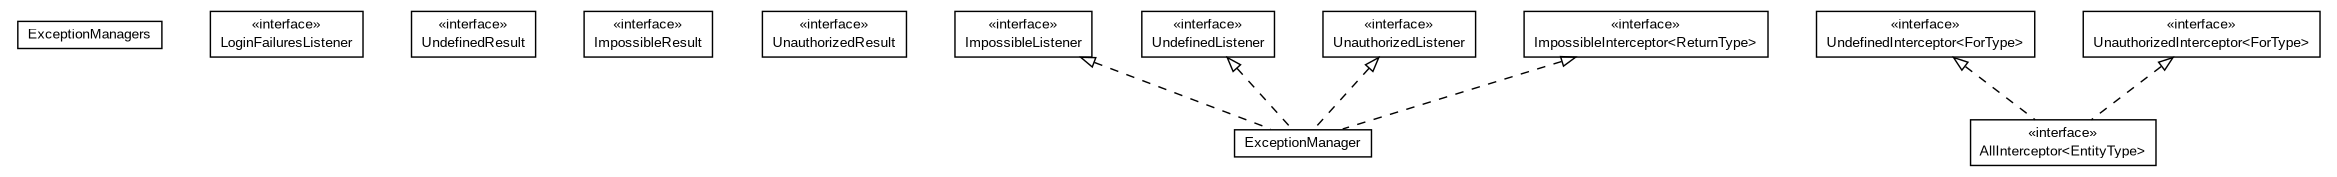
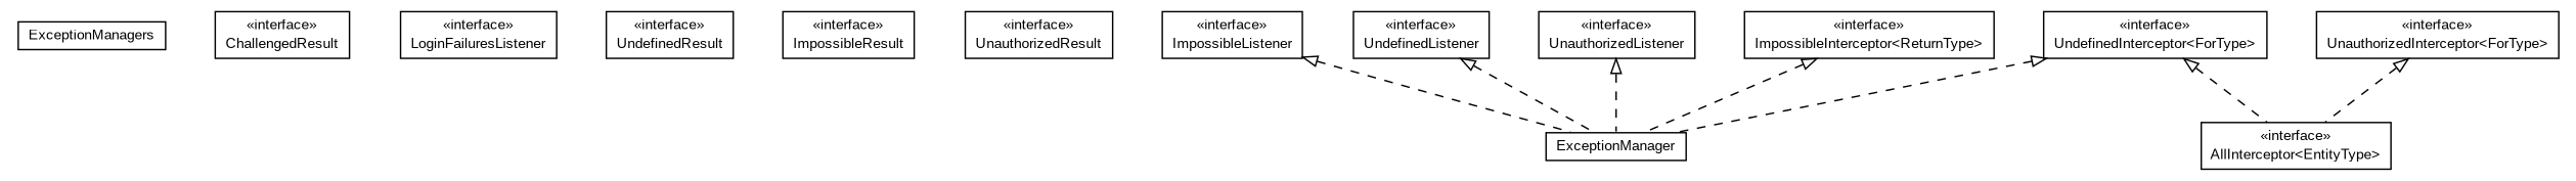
  digraph {
    nodesep=0.25
    ranksep=0.5
    node [fontcolor=black fontname=arial fontsize=10.0 shape=plaintext]
    edge [arrowtail=empty dir=back fontname=arial fontsize=10 headport=p labelfontname=arial labelfontsize=10 style=dashed tailport=p]
    n1 [label=<<table title="io.nextweb.operations.exceptions.ExceptionManagers" border="0" cellborder="1" cellspacing="0" cellpadding="2" port="p" href="./ExceptionManagers.html"> 		<tr><td><table border="0" cellspacing="0" cellpadding="1"> <tr><td align="center" balign="center"> ExceptionManagers </td></tr> 		</table></td></tr> 		</table>>]
+   n2 [label=<<table title="io.nextweb.operations.exceptions.ChallengedResult" border="0" cellborder="1" cellspacing="0" cellpadding="2" port="p" href="./ChallengedResult.html"> 		<tr><td><table border="0" cellspacing="0" cellpadding="1"> <tr><td align="center" balign="center"> &#171;interface&#187; </td></tr> <tr><td align="center" balign="center"> ChallengedResult </td></tr> 		</table></td></tr> 		</table>>]
    n3 [label=<<table title="io.nextweb.operations.exceptions.LoginFailuresListener" border="0" cellborder="1" cellspacing="0" cellpadding="2" port="p" href="./LoginFailuresListener.html"> 		<tr><td><table border="0" cellspacing="0" cellpadding="1"> <tr><td align="center" balign="center"> &#171;interface&#187; </td></tr> <tr><td align="center" balign="center"> LoginFailuresListener </td></tr> 		</table></td></tr> 		</table>>]
    n4 [label=<<table title="io.nextweb.operations.exceptions.UndefinedResult" border="0" cellborder="1" cellspacing="0" cellpadding="2" port="p" href="./UndefinedResult.html"> 		<tr><td><table border="0" cellspacing="0" cellpadding="1"> <tr><td align="center" balign="center"> &#171;interface&#187; </td></tr> <tr><td align="center" balign="center"> UndefinedResult </td></tr> 		</table></td></tr> 		</table>>]
    n5 [label=<<table title="io.nextweb.operations.exceptions.ImpossibleResult" border="0" cellborder="1" cellspacing="0" cellpadding="2" port="p" href="./ImpossibleResult.html"> 		<tr><td><table border="0" cellspacing="0" cellpadding="1"> <tr><td align="center" balign="center"> &#171;interface&#187; </td></tr> <tr><td align="center" balign="center"> ImpossibleResult </td></tr> 		</table></td></tr> 		</table>>]
    n6 [label=<<table title="io.nextweb.operations.exceptions.UnauthorizedResult" border="0" cellborder="1" cellspacing="0" cellpadding="2" port="p" href="./UnauthorizedResult.html"> 		<tr><td><table border="0" cellspacing="0" cellpadding="1"> <tr><td align="center" balign="center"> &#171;interface&#187; </td></tr> <tr><td align="center" balign="center"> UnauthorizedResult </td></tr> 		</table></td></tr> 		</table>>]
    n7 [label=<<table title="io.nextweb.operations.exceptions.ImpossibleListener" border="0" cellborder="1" cellspacing="0" cellpadding="2" port="p" href="./ImpossibleListener.html"> 		<tr><td><table border="0" cellspacing="0" cellpadding="1"> <tr><td align="center" balign="center"> &#171;interface&#187; </td></tr> <tr><td align="center" balign="center"> ImpossibleListener </td></tr> 		</table></td></tr> 		</table>>]
    n8 [label=<<table title="io.nextweb.operations.exceptions.ExceptionManager" border="0" cellborder="1" cellspacing="0" cellpadding="2" port="p" href="./ExceptionManager.html"> 		<tr><td><table border="0" cellspacing="0" cellpadding="1"> <tr><td align="center" balign="center"> ExceptionManager </td></tr> 		</table></td></tr> 		</table>>]
    n9 [label=<<table title="io.nextweb.operations.exceptions.UndefinedListener" border="0" cellborder="1" cellspacing="0" cellpadding="2" port="p" href="./UndefinedListener.html"> 		<tr><td><table border="0" cellspacing="0" cellpadding="1"> <tr><td align="center" balign="center"> &#171;interface&#187; </td></tr> <tr><td align="center" balign="center"> UndefinedListener </td></tr> 		</table></td></tr> 		</table>>]
    n10 [label=<<table title="io.nextweb.operations.exceptions.UnauthorizedListener" border="0" cellborder="1" cellspacing="0" cellpadding="2" port="p" href="./UnauthorizedListener.html"> 		<tr><td><table border="0" cellspacing="0" cellpadding="1"> <tr><td align="center" balign="center"> &#171;interface&#187; </td></tr> <tr><td align="center" balign="center"> UnauthorizedListener </td></tr> 		</table></td></tr> 		</table>>]
    n11 [label=<<table title="io.nextweb.operations.exceptions.ImpossibleInterceptor" border="0" cellborder="1" cellspacing="0" cellpadding="2" port="p" href="./ImpossibleInterceptor.html"> 		<tr><td><table border="0" cellspacing="0" cellpadding="1"> <tr><td align="center" balign="center"> &#171;interface&#187; </td></tr> <tr><td align="center" balign="center"> ImpossibleInterceptor&lt;ReturnType&gt; </td></tr> 		</table></td></tr> 		</table>>]
    n12 [label=<<table title="io.nextweb.operations.exceptions.AllInterceptor" border="0" cellborder="1" cellspacing="0" cellpadding="2" port="p" href="./AllInterceptor.html"> 		<tr><td><table border="0" cellspacing="0" cellpadding="1"> <tr><td align="center" balign="center"> &#171;interface&#187; </td></tr> <tr><td align="center" balign="center"> AllInterceptor&lt;EntityType&gt; </td></tr> 		</table></td></tr> 		</table>>]
    n13 [label=<<table title="io.nextweb.operations.exceptions.UndefinedInterceptor" border="0" cellborder="1" cellspacing="0" cellpadding="2" port="p" href="./UndefinedInterceptor.html"> 		<tr><td><table border="0" cellspacing="0" cellpadding="1"> <tr><td align="center" balign="center"> &#171;interface&#187; </td></tr> <tr><td align="center" balign="center"> UndefinedInterceptor&lt;ForType&gt; </td></tr> 		</table></td></tr> 		</table>>]
    n14 [label=<<table title="io.nextweb.operations.exceptions.UnauthorizedInterceptor" border="0" cellborder="1" cellspacing="0" cellpadding="2" port="p" href="./UnauthorizedInterceptor.html"> 		<tr><td><table border="0" cellspacing="0" cellpadding="1"> <tr><td align="center" balign="center"> &#171;interface&#187; </td></tr> <tr><td align="center" balign="center"> UnauthorizedInterceptor&lt;ForType&gt; </td></tr> 		</table></td></tr> 		</table>>]
    n7 -> n8
    n9 -> n8
    n10 -> n8
    n11 -> n8
+   n13 -> n8
    n13 -> n12
    n14 -> n12
  }
